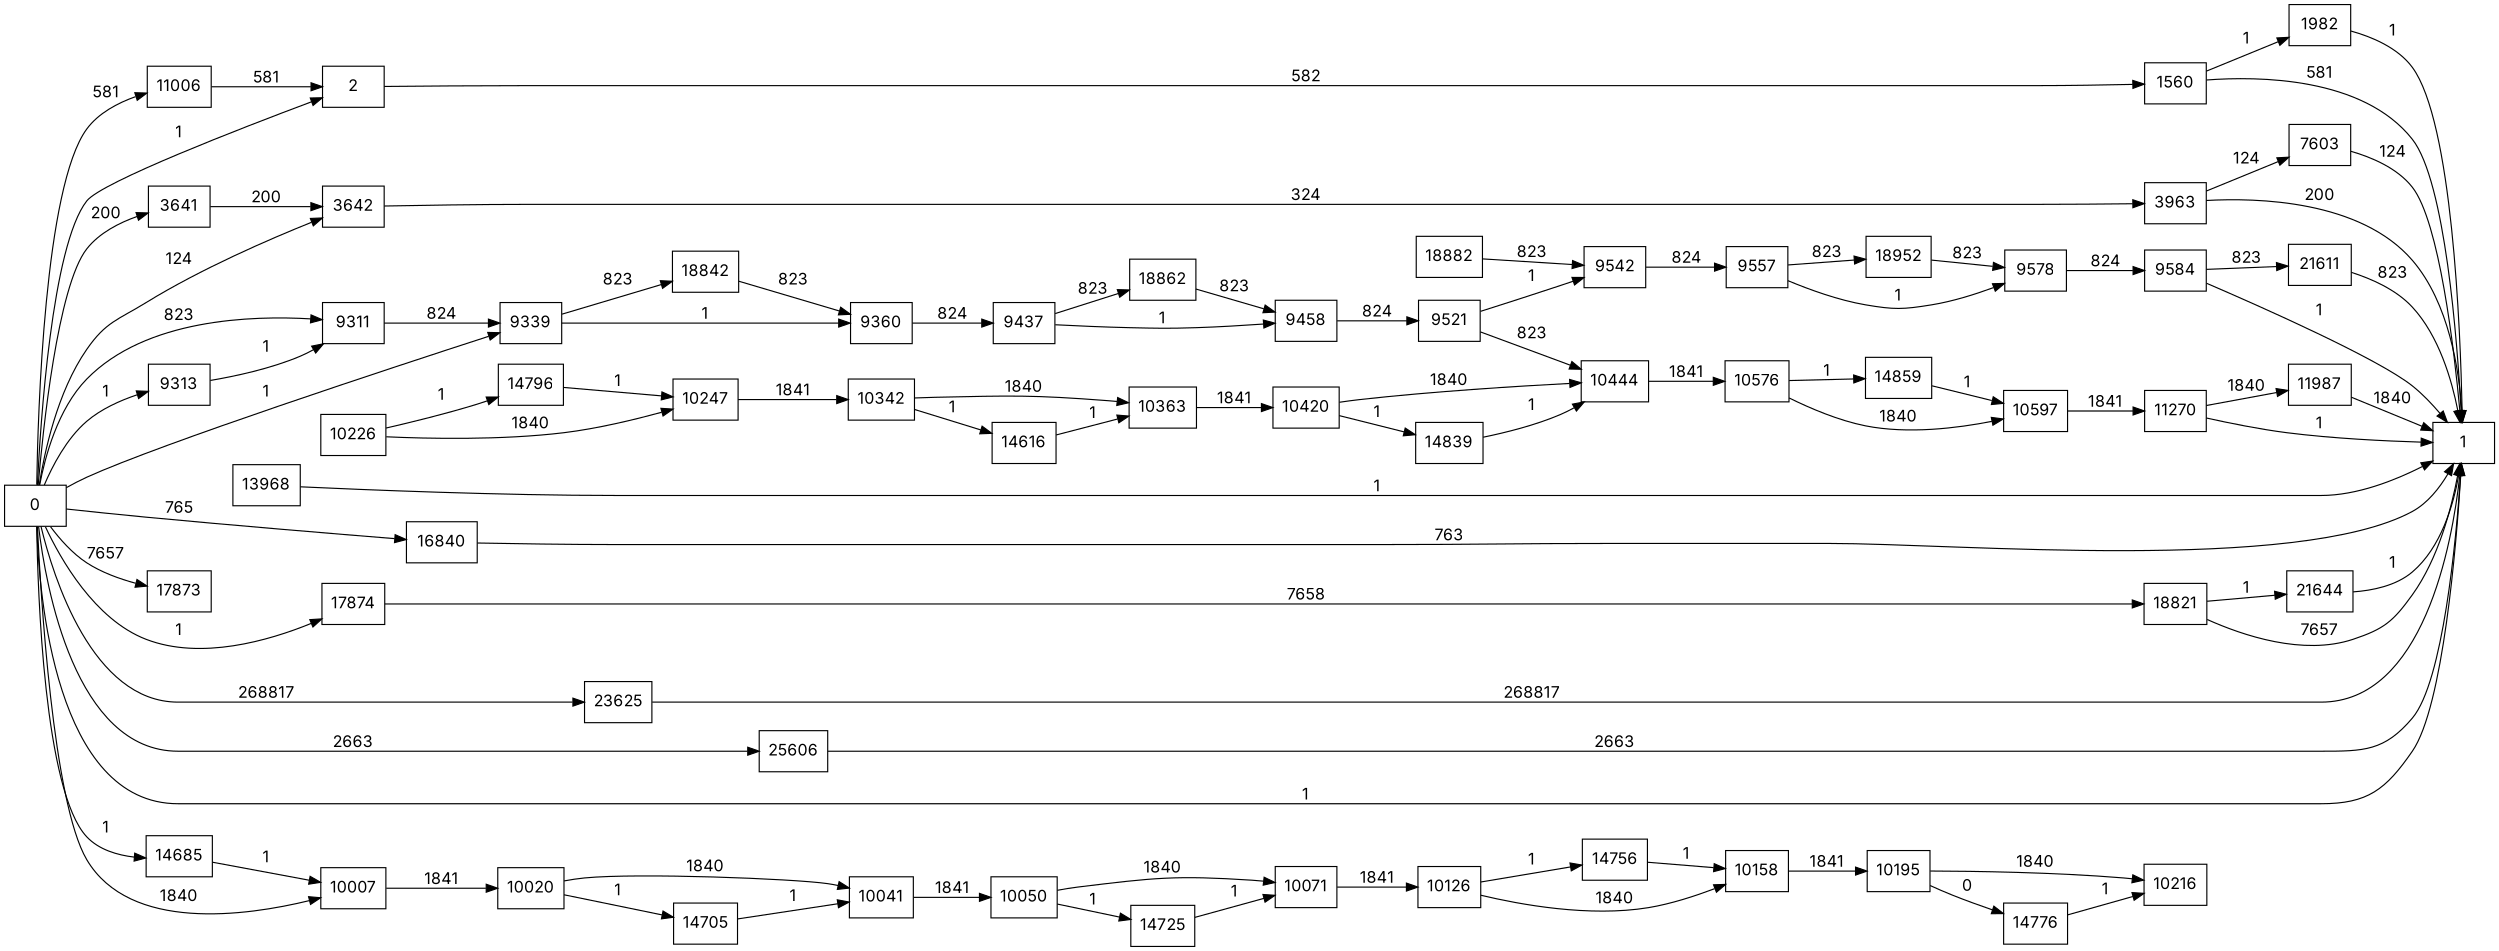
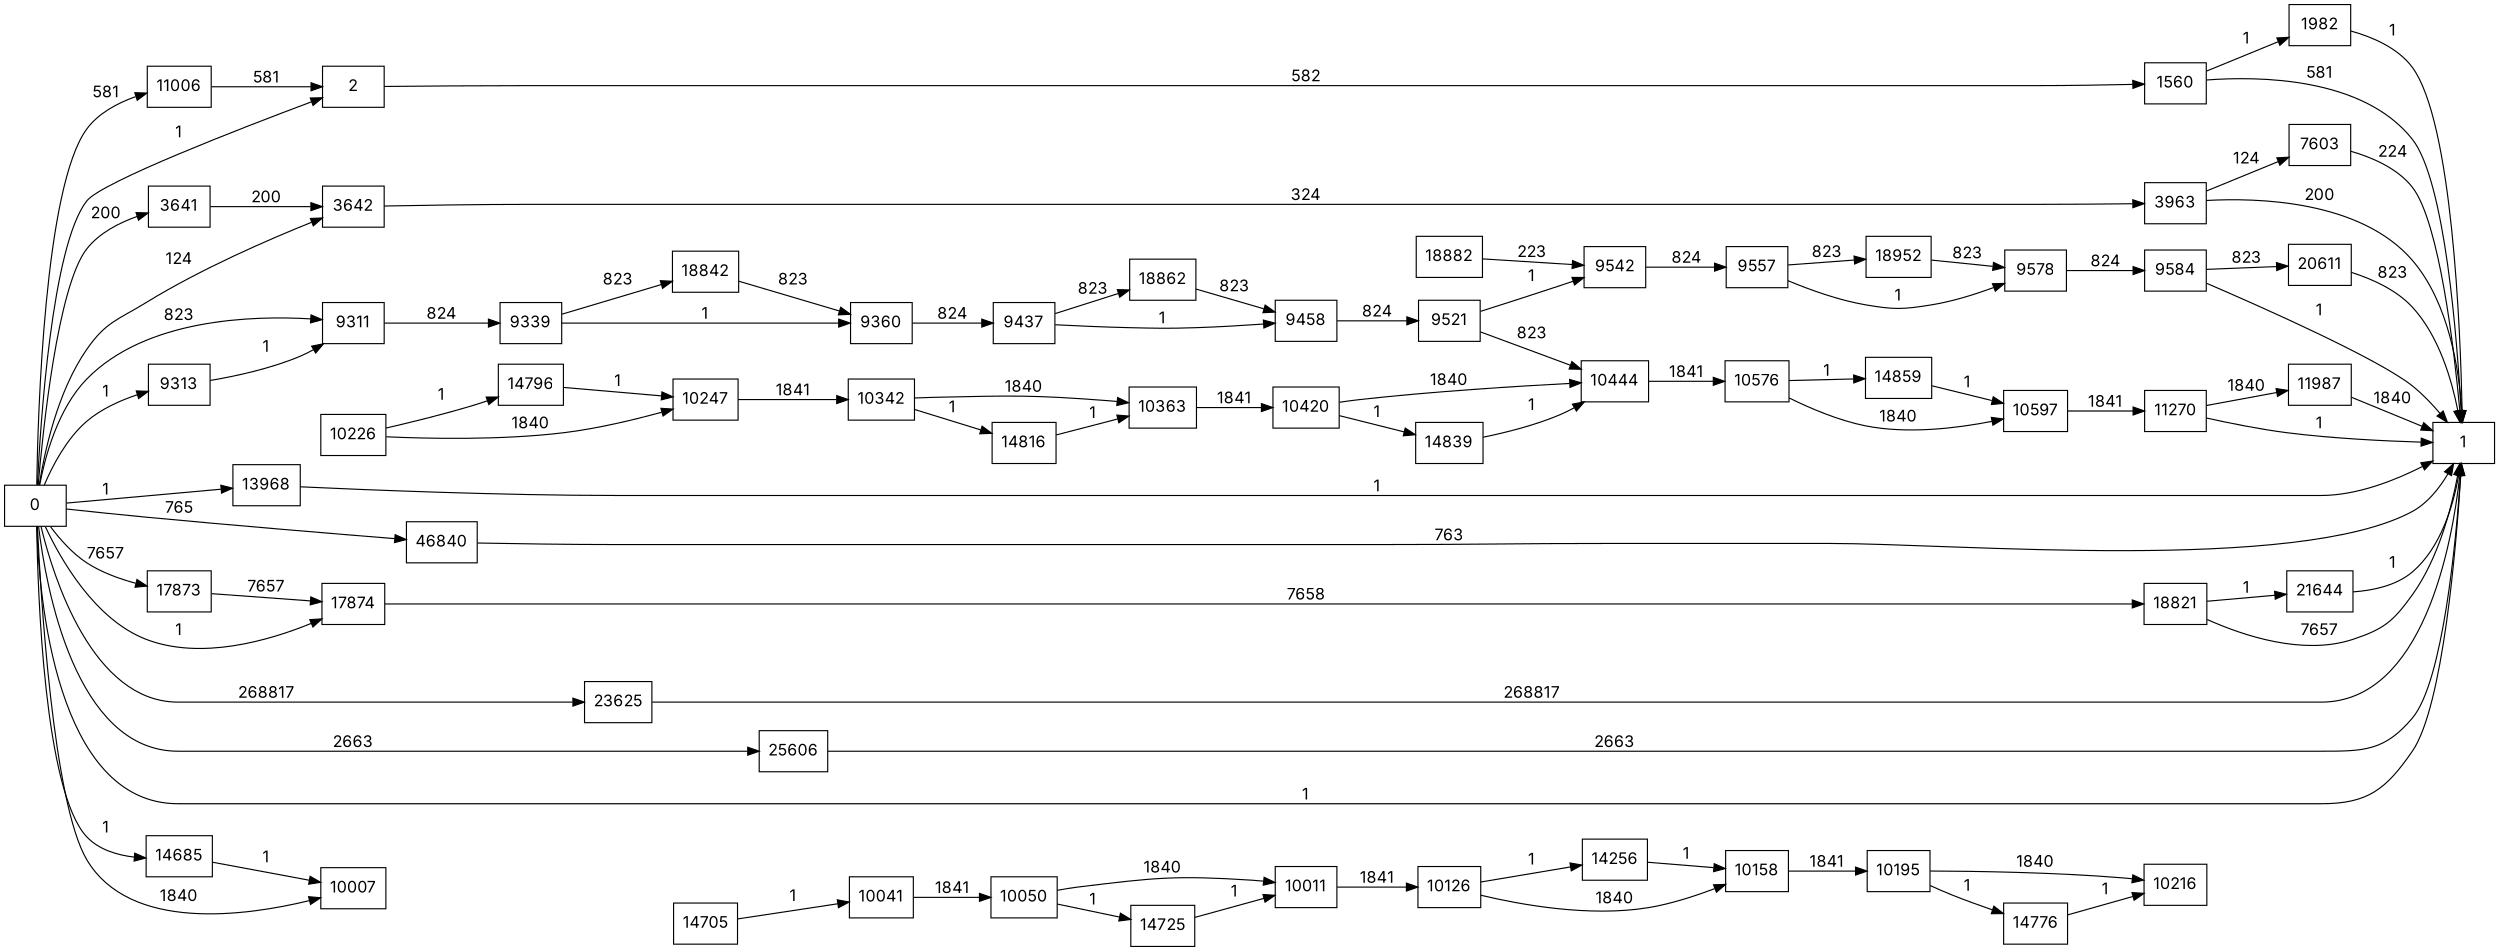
  digraph {
    fontname=Inter
    rankdir=LR
    node [fontname=Inter shape=rectangle]
    edge [fontname=Inter]
    2
    1560
    1
    1982
    3641
    3642
    3963
    7603
    n9 [label=9311]
    9313
    9339
    9360
    18842
    9437
    9458
    18862
    9521
    9542
    10444
    9557
    18882
    9578
    n23 [label=18952]
    9584
-   20611 [label=21611]
+   20611
    n26 [label=11006]
    10007
-   10020
    10041
    14705
    10050
-   10071
+   10071 [label=10011]
    14725
    10126
    10158
-   14756
+   14756 [label=14256]
    10195
    10216
    14776
    10226
    10247
    14796
    10342
    10363
-   14816 [label=14616]
+   14816
    10420
    14839
    10576
    10597
    14859
    11270
    11987
    13968
    14685
-   16840
+   16840 [label=46840]
    17873
    17874
    18821
    21644
    23625
    25606
    0
    2 -> 1560 [label=582]
    1560 -> 1 [label=581]
    1560 -> 1982 [label=1]
    1982 -> 1 [label=1]
    3641 -> 3642 [label=200]
    3642 -> 3963 [label=324]
    3963 -> 1 [label=200]
    3963 -> 7603 [label=124]
-   7603 -> 1 [label=124]
+   7603 -> 1 [label=224]
    n9 -> 9339 [label=824]
    9313 -> n9 [label=1]
    9339 -> 9360 [label=1]
    9339 -> 18842 [label=823]
    9360 -> 9437 [label=824]
    18842 -> 9360 [label=823]
    9437 -> 9458 [label=1]
    9437 -> 18862 [label=823]
    9458 -> 9521 [label=824]
    18862 -> 9458 [label=823]
    9521 -> 9542 [label=1]
    9521 -> 10444 [label=823]
    9542 -> 9557 [label=824]
    10444 -> 10576 [label=1841]
    9557 -> 9578 [label=1]
    9557 -> n23 [label=823]
-   18882 -> 9542 [label=823]
+   18882 -> 9542 [label=223]
    9578 -> 9584 [label=824]
    n23 -> 9578 [label=823]
    9584 -> 1 [label=1]
    9584 -> 20611 [label=823]
    20611 -> 1 [label=823]
    n26 -> 2 [label=581]
-   10007 -> 10020 [label=1841]
-   10020 -> 10041 [label=1840]
-   10020 -> 14705 [label=1]
    10041 -> 10050 [label=1841]
    14705 -> 10041 [label=1]
    10050 -> 10071 [label=1840]
    10050 -> 14725 [label=1]
    10071 -> 10126 [label=1841]
    14725 -> 10071 [label=1]
    10126 -> 10158 [label=1840]
    10126 -> 14756 [label=1]
    10158 -> 10195 [label=1841]
    14756 -> 10158 [label=1]
    10195 -> 10216 [label=1840]
-   10195 -> 14776 [label=0]
+   10195 -> 14776 [label=1]
    14776 -> 10216 [label=1]
    10226 -> 10247 [label=1840]
    10226 -> 14796 [label=1]
    10247 -> 10342 [label=1841]
    14796 -> 10247 [label=1]
    10342 -> 10363 [label=1840]
    10342 -> 14816 [label=1]
    10363 -> 10420 [label=1841]
    14816 -> 10363 [label=1]
    10420 -> 10444 [label=1840]
    10420 -> 14839 [label=1]
    14839 -> 10444 [label=1]
    10576 -> 10597 [label=1840]
    10576 -> 14859 [label=1]
    10597 -> 11270 [label=1841]
    14859 -> 10597 [label=1]
    11270 -> 1 [label=1]
    11270 -> 11987 [label=1840]
    11987 -> 1 [label=1840]
    13968 -> 1 [label=1]
    14685 -> 10007 [label=1]
    16840 -> 1 [label=763]
+   17873 -> 17874 [label=7657]
    17874 -> 18821 [label=7658]
    18821 -> 1 [label=7657]
    18821 -> 21644 [label=1]
    21644 -> 1 [label=1]
    23625 -> 1 [label=268817]
    25606 -> 1 [label=2663]
    0 -> 2 [label=1]
    0 -> 1 [label=1]
    0 -> 3641 [label=200]
    0 -> 3642 [label=124]
    0 -> n9 [label=823]
    0 -> 9313 [label=1]
    0 -> n26 [label=581]
    0 -> 10007 [label=1840]
-   0 -> 9339 [label=1]
+   0 -> 13968 [label=1]
    0 -> 14685 [label=1]
    0 -> 16840 [label=765]
    0 -> 17873 [label=7657]
    0 -> 17874 [label=1]
    0 -> 23625 [label=268817]
    0 -> 25606 [label=2663]
  }
